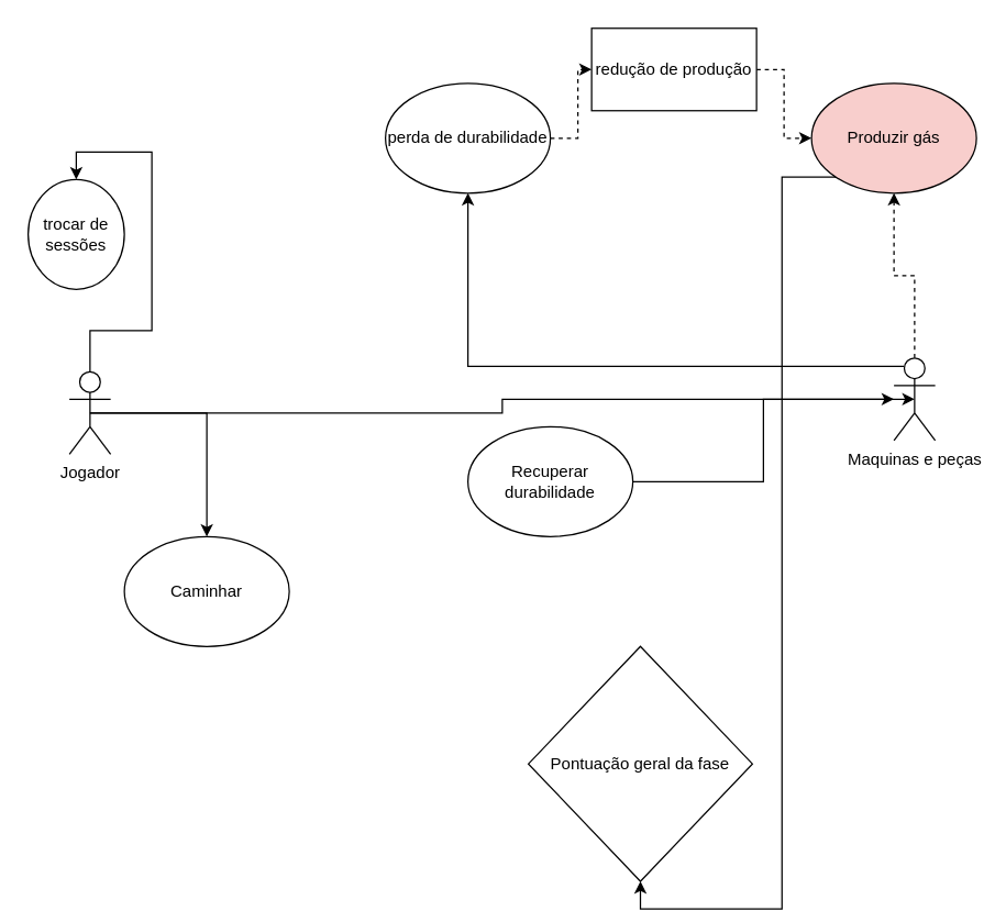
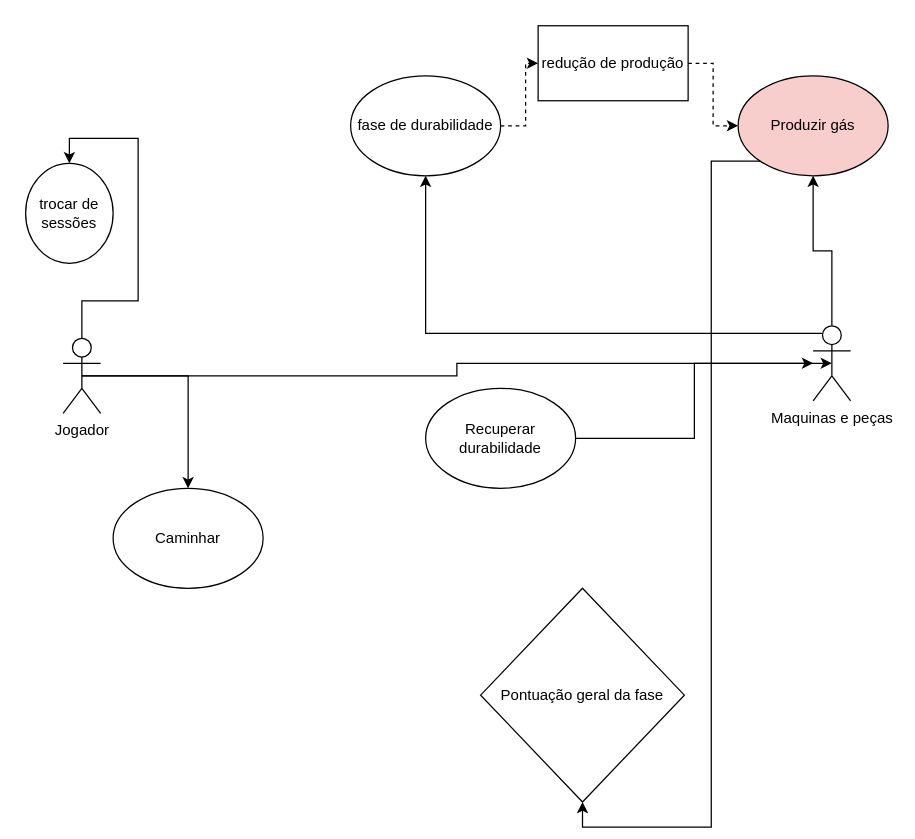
  <mxCell id="0" />
  <mxCell id="1" parent="0" />
  <mxCell id="2" style="edgeStyle=orthogonalEdgeStyle;rounded=0;orthogonalLoop=1;jettySize=auto;html=1;exitX=0.5;exitY=0.5;exitDx=0;exitDy=0;exitPerimeter=0;" edge="1" parent="1" source="5" target="8"><mxGeometry relative="1" as="geometry" /></mxCell>
  <mxCell id="3" style="edgeStyle=orthogonalEdgeStyle;rounded=0;orthogonalLoop=1;jettySize=auto;html=1;exitX=0.5;exitY=0.5;exitDx=0;exitDy=0;exitPerimeter=0;" edge="1" parent="1" source="5" target="18"><mxGeometry relative="1" as="geometry" /></mxCell>
  <mxCell id="4" style="edgeStyle=orthogonalEdgeStyle;rounded=0;orthogonalLoop=1;jettySize=auto;html=1;entryX=0.5;entryY=0;entryDx=0;entryDy=0;" edge="1" parent="1" source="5" target="19"><mxGeometry relative="1" as="geometry" /></mxCell>
  <mxCell id="5" value="Jogador" style="shape=umlActor;verticalLabelPosition=bottom;verticalAlign=top;html=1;outlineConnect=0;" vertex="1" parent="1"><mxGeometry x="50" y="270" width="30" height="60" as="geometry" /></mxCell>
- <mxCell id="6" style="edgeStyle=orthogonalEdgeStyle;rounded=0;orthogonalLoop=1;jettySize=auto;html=1;dashed=1;" edge="1" parent="1" source="8" target="10"><mxGeometry relative="1" as="geometry" /></mxCell>
+ <mxCell id="6" style="edgeStyle=orthogonalEdgeStyle;rounded=0;orthogonalLoop=1;jettySize=auto;html=1;" edge="1" parent="1" source="8" target="10"><mxGeometry relative="1" as="geometry" /></mxCell>
  <mxCell id="7" style="edgeStyle=orthogonalEdgeStyle;rounded=0;orthogonalLoop=1;jettySize=auto;html=1;exitX=0.25;exitY=0.1;exitDx=0;exitDy=0;exitPerimeter=0;" edge="1" parent="1" source="8" target="12"><mxGeometry relative="1" as="geometry" /></mxCell>
  <mxCell id="8" value="Maquinas e peças" style="shape=umlActor;verticalLabelPosition=bottom;verticalAlign=top;html=1;outlineConnect=0;" vertex="1" parent="1"><mxGeometry x="650" y="260" width="30" height="60" as="geometry" /></mxCell>
  <mxCell id="9" style="edgeStyle=orthogonalEdgeStyle;rounded=0;orthogonalLoop=1;jettySize=auto;html=1;exitX=0;exitY=1;exitDx=0;exitDy=0;entryX=0.5;entryY=1;entryDx=0;entryDy=0;" edge="1" parent="1" source="10" target="15"><mxGeometry relative="1" as="geometry" /></mxCell>
  <mxCell id="10" value="Produzir gás" style="ellipse;whiteSpace=wrap;html=1;fillColor=#f8cecc;" vertex="1" parent="1"><mxGeometry x="590" y="60" width="120" height="80" as="geometry" /></mxCell>
  <mxCell id="11" style="edgeStyle=orthogonalEdgeStyle;rounded=0;orthogonalLoop=1;jettySize=auto;html=1;dashed=1;entryX=0;entryY=0.5;entryDx=0;entryDy=0;" edge="1" parent="1" source="12" target="14"><mxGeometry relative="1" as="geometry"><mxPoint x="520" y="100" as="targetPoint" /></mxGeometry></mxCell>
- <mxCell id="12" value="perda de durabilidade" style="ellipse;whiteSpace=wrap;html=1;" vertex="1" parent="1"><mxGeometry x="280" y="60" width="120" height="80" as="geometry" /></mxCell>
+ <mxCell id="12" value="fase de durabilidade" style="ellipse;whiteSpace=wrap;html=1;" vertex="1" parent="1"><mxGeometry x="280" y="60" width="120" height="80" as="geometry" /></mxCell>
  <mxCell id="13" style="edgeStyle=orthogonalEdgeStyle;rounded=0;orthogonalLoop=1;jettySize=auto;html=1;exitX=1;exitY=0.5;exitDx=0;exitDy=0;entryX=0;entryY=0.5;entryDx=0;entryDy=0;dashed=1;" edge="1" parent="1" source="14" target="10"><mxGeometry relative="1" as="geometry" /></mxCell>
  <mxCell id="14" value="redução de produção" style="rounded=0;whiteSpace=wrap;html=1;" vertex="1" parent="1"><mxGeometry x="430" y="20" width="120" height="60" as="geometry" /></mxCell>
  <mxCell id="15" value="Pontuação geral da fase" style="rhombus;whiteSpace=wrap;html=1;" vertex="1" parent="1"><mxGeometry x="384" y="470" width="163" height="171" as="geometry" /></mxCell>
  <mxCell id="16" value="Recuperar durabilidade" style="ellipse;whiteSpace=wrap;html=1;" vertex="1" parent="1"><mxGeometry x="340" y="310" width="120" height="80" as="geometry" /></mxCell>
  <mxCell id="17" style="edgeStyle=orthogonalEdgeStyle;rounded=0;orthogonalLoop=1;jettySize=auto;html=1;entryX=0.5;entryY=0.5;entryDx=0;entryDy=0;entryPerimeter=0;" edge="1" parent="1" source="16" target="8"><mxGeometry relative="1" as="geometry" /></mxCell>
  <mxCell id="18" value="Caminhar" style="ellipse;whiteSpace=wrap;html=1;" vertex="1" parent="1"><mxGeometry x="90" y="390" width="120" height="80" as="geometry" /></mxCell>
  <mxCell id="19" value="trocar de sessões" style="ellipse;whiteSpace=wrap;html=1;" vertex="1" parent="1"><mxGeometry x="20" y="130" width="70" height="80" as="geometry" /></mxCell>
